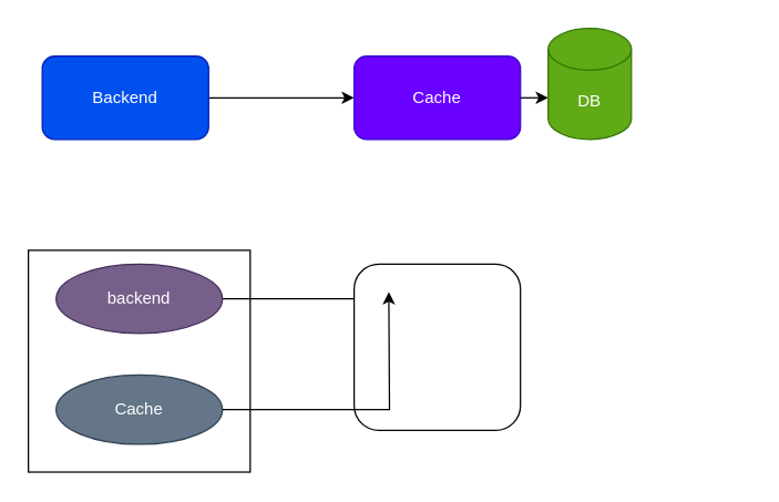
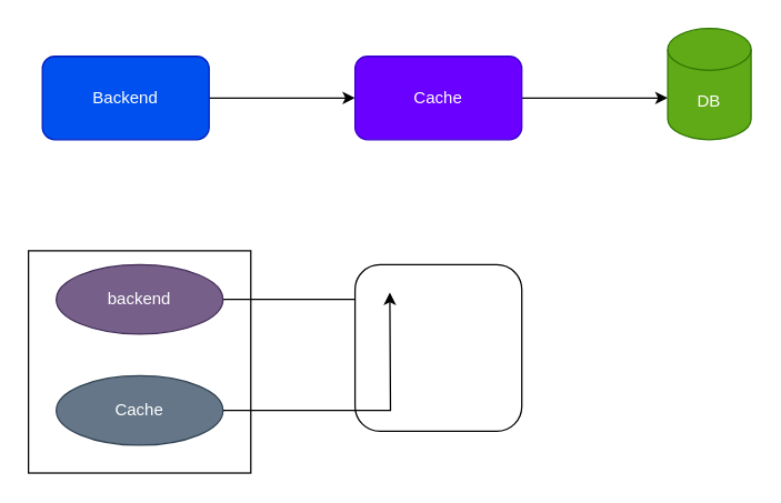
  <mxCell id="0" />
  <mxCell id="1" parent="0" />
  <mxCell id="2" value="" style="edgeStyle=orthogonalEdgeStyle;rounded=0;orthogonalLoop=1;jettySize=auto;html=1;" edge="1" parent="1" source="3" target="5"><mxGeometry relative="1" as="geometry" /></mxCell>
  <mxCell id="3" value="Backend" style="rounded=1;whiteSpace=wrap;html=1;fillColor=#0050ef;fontColor=#ffffff;strokeColor=#001DBC;" vertex="1" parent="1"><mxGeometry x="30" y="40" width="120" height="60" as="geometry" /></mxCell>
  <mxCell id="4" value="" style="edgeStyle=orthogonalEdgeStyle;rounded=0;orthogonalLoop=1;jettySize=auto;html=1;" edge="1" parent="1" source="5" target="6"><mxGeometry relative="1" as="geometry"><Array as="points"><mxPoint x="450" y="70" /><mxPoint x="450" y="70" /></Array></mxGeometry></mxCell>
  <mxCell id="5" value="Cache" style="rounded=1;whiteSpace=wrap;html=1;fillColor=#6a00ff;fontColor=#ffffff;strokeColor=#3700CC;" vertex="1" parent="1"><mxGeometry x="255" y="40" width="120" height="60" as="geometry" /></mxCell>
- <mxCell id="6" value="DB" style="shape=cylinder3;whiteSpace=wrap;html=1;boundedLbl=1;backgroundOutline=1;size=15;fillColor=#60a917;fontColor=#ffffff;strokeColor=#2D7600;" vertex="1" parent="1"><mxGeometry x="395" y="20" width="60" height="80" as="geometry" /></mxCell>
+ <mxCell id="6" value="DB" style="shape=cylinder3;whiteSpace=wrap;html=1;boundedLbl=1;backgroundOutline=1;size=15;fillColor=#60a917;fontColor=#ffffff;strokeColor=#2D7600;" vertex="1" parent="1"><mxGeometry x="480" y="20" width="60" height="80" as="geometry" /></mxCell>
  <mxCell id="7" value="" style="whiteSpace=wrap;html=1;aspect=fixed;" vertex="1" parent="1"><mxGeometry x="20" y="180" width="160" height="160" as="geometry" /></mxCell>
  <mxCell id="8" style="edgeStyle=orthogonalEdgeStyle;rounded=0;orthogonalLoop=1;jettySize=auto;html=1;" edge="1" parent="1" source="9"><mxGeometry relative="1" as="geometry"><mxPoint x="280" y="215" as="targetPoint" /></mxGeometry></mxCell>
  <mxCell id="9" value="backend" style="ellipse;whiteSpace=wrap;html=1;fillColor=#76608a;fontColor=#ffffff;strokeColor=#432D57;" vertex="1" parent="1"><mxGeometry x="40" y="190" width="120" height="50" as="geometry" /></mxCell>
  <mxCell id="10" value="Cache" style="ellipse;whiteSpace=wrap;html=1;fillColor=#647687;fontColor=#ffffff;strokeColor=#314354;" vertex="1" parent="1"><mxGeometry x="40" y="270" width="120" height="50" as="geometry" /></mxCell>
  <mxCell id="11" value="" style="rounded=1;whiteSpace=wrap;html=1;" vertex="1" parent="1"><mxGeometry x="255" y="190" width="120" height="120" as="geometry" /></mxCell>
  <mxCell id="12" style="edgeStyle=orthogonalEdgeStyle;rounded=0;orthogonalLoop=1;jettySize=auto;html=1;" edge="1" parent="1" source="10"><mxGeometry relative="1" as="geometry"><mxPoint x="280" y="210" as="targetPoint" /></mxGeometry></mxCell>
